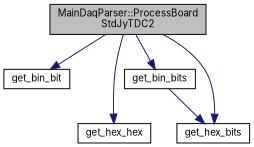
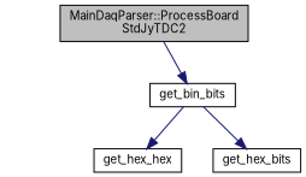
  digraph {
    fontname=Inter
    rankdir=TB
    node [color=black fontname=Inter fontsize=10 shape=record]
    edge [color=midnightblue fontname=Inter fontsize=10 labelfontname=FreeSans labelfontsize=10 style=solid]
    n1 [fillcolor=grey75 fontcolor=black height=0.2 label="MainDaqParser::ProcessBoard\lStdJyTDC2" style=filled width=0.4]
-   n2 [height=0.2 label=get_bin_bit width=0.4]
    n3 [height=0.2 label=get_bin_bits width=0.4]
    n4 [height=0.2 label=get_hex_hex width=0.4]
    n5 [height=0.2 label=get_hex_bits width=0.4]
-   n1 -> n2
    n1 -> n3
-   n1 -> n4
-   n1 -> n5
+   n3 -> n4
    n3 -> n5
  }
